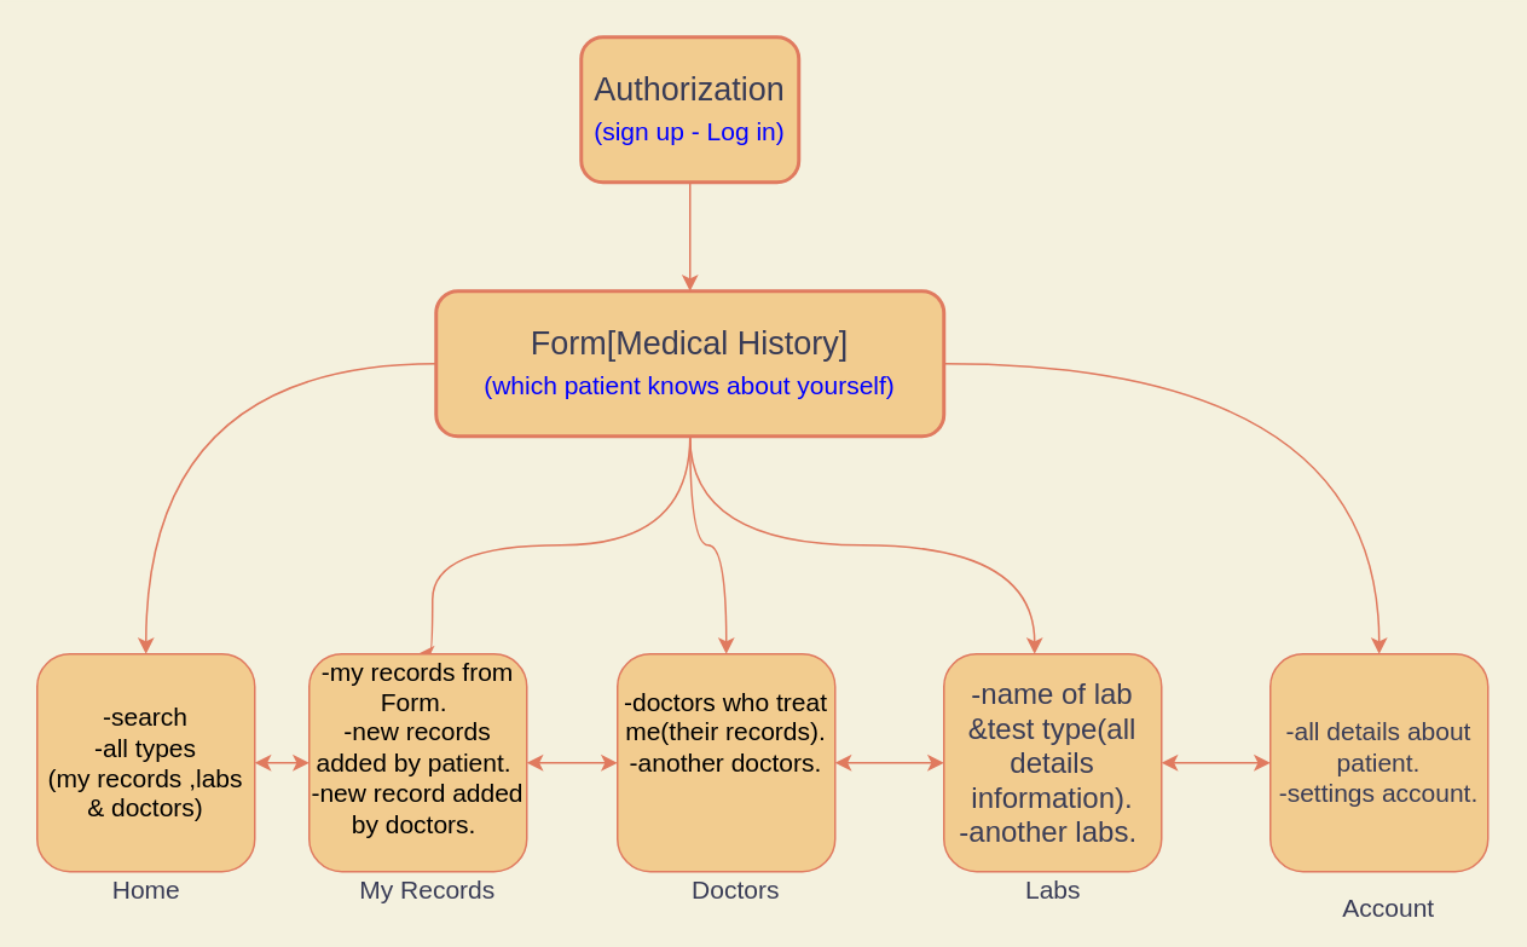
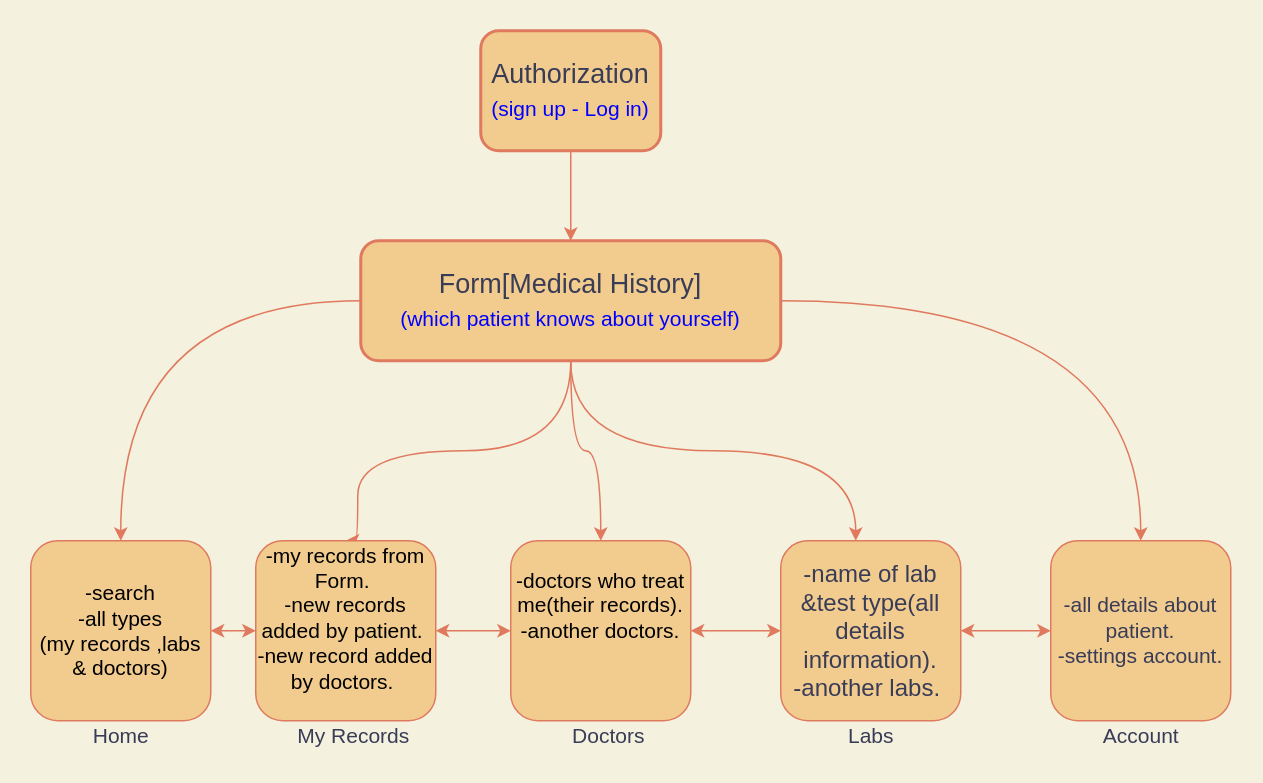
  <mxCell id="0" />
  <mxCell id="1" parent="0" />
  <mxCell id="2" value="" style="edgeStyle=orthogonalEdgeStyle;rounded=1;orthogonalLoop=1;jettySize=auto;html=1;fontSize=13;fontColor=#393C56;labelBackgroundColor=#F4F1DE;strokeColor=#E07A5F;curved=1;" parent="1" source="3" target="9" edge="1"><mxGeometry relative="1" as="geometry" /></mxCell>
  <mxCell id="3" value="Authorization&lt;br&gt;&lt;font style=&quot;font-size: 14px&quot; color=&quot;#0000ff&quot;&gt;(sign up -&amp;nbsp;Log in)&lt;/font&gt;" style="rounded=1;whiteSpace=wrap;html=1;fontSize=18;strokeWidth=2;fillColor=#F2CC8F;strokeColor=#E07A5F;fontColor=#393C56;" parent="1" vertex="1"><mxGeometry x="320" y="20" width="120" height="80" as="geometry" /></mxCell>
  <mxCell id="4" value="" style="edgeStyle=orthogonalEdgeStyle;rounded=1;orthogonalLoop=1;jettySize=auto;html=1;fontSize=14;fontColor=#393C56;labelBackgroundColor=#F4F1DE;strokeColor=#E07A5F;curved=1;" parent="1" source="9" target="10" edge="1"><mxGeometry relative="1" as="geometry"><mxPoint x="380" y="320" as="targetPoint" /></mxGeometry></mxCell>
  <mxCell id="5" style="edgeStyle=orthogonalEdgeStyle;rounded=1;orthogonalLoop=1;jettySize=auto;html=1;entryX=0.5;entryY=0;entryDx=0;entryDy=0;fontSize=14;fontColor=#393C56;labelBackgroundColor=#F4F1DE;strokeColor=#E07A5F;curved=1;" parent="1" source="9" target="11" edge="1"><mxGeometry relative="1" as="geometry"><Array as="points"><mxPoint x="380" y="300" /><mxPoint x="238" y="300" /></Array></mxGeometry></mxCell>
  <mxCell id="6" style="edgeStyle=orthogonalEdgeStyle;rounded=1;orthogonalLoop=1;jettySize=auto;html=1;fontSize=14;fontColor=#393C56;labelBackgroundColor=#F4F1DE;strokeColor=#E07A5F;curved=1;" parent="1" source="9" target="14" edge="1"><mxGeometry relative="1" as="geometry" /></mxCell>
  <mxCell id="7" value="" style="edgeStyle=orthogonalEdgeStyle;rounded=1;orthogonalLoop=1;jettySize=auto;html=1;fontSize=14;fontColor=#393C56;labelBackgroundColor=#F4F1DE;strokeColor=#E07A5F;curved=1;" parent="1" source="9" edge="1"><mxGeometry relative="1" as="geometry"><mxPoint x="570" y="360" as="targetPoint" /><Array as="points"><mxPoint x="380" y="300" /><mxPoint x="570" y="300" /></Array></mxGeometry></mxCell>
  <mxCell id="8" style="edgeStyle=orthogonalEdgeStyle;rounded=1;orthogonalLoop=1;jettySize=auto;html=1;fontSize=14;fontColor=#393C56;labelBackgroundColor=#F4F1DE;strokeColor=#E07A5F;curved=1;" parent="1" source="9" target="13" edge="1"><mxGeometry relative="1" as="geometry" /></mxCell>
  <mxCell id="9" value="Form[Medical History]&lt;br&gt;&lt;font style=&quot;font-size: 14px&quot; color=&quot;#0000ff&quot;&gt;(which patient knows about yourself)&lt;/font&gt;" style="whiteSpace=wrap;html=1;fontSize=18;rounded=1;strokeWidth=2;fillColor=#F2CC8F;strokeColor=#E07A5F;fontColor=#393C56;" parent="1" vertex="1"><mxGeometry x="240" y="160" width="280" height="80" as="geometry" /></mxCell>
  <mxCell id="10" value="&lt;font color=&quot;#000000&quot;&gt;-search&lt;br&gt;-all types&lt;br&gt;(my records ,labs &amp;amp; doctors)&lt;br&gt;&lt;/font&gt;" style="whiteSpace=wrap;html=1;aspect=fixed;fontSize=14;fontColor=#393C56;rounded=1;fillColor=#F2CC8F;strokeColor=#E07A5F;" parent="1" vertex="1"><mxGeometry x="20" y="360" width="120" height="120" as="geometry" /></mxCell>
  <mxCell id="11" value="&lt;font color=&quot;#000000&quot;&gt;-my records from Form.&amp;nbsp;&lt;br&gt;-new records added by patient.&amp;nbsp;&lt;br&gt;-new record added by doctors.&amp;nbsp;&lt;br&gt;&amp;nbsp;&lt;/font&gt;" style="whiteSpace=wrap;html=1;aspect=fixed;fontSize=14;fontColor=#393C56;rounded=1;fillColor=#F2CC8F;strokeColor=#E07A5F;" parent="1" vertex="1"><mxGeometry x="170" y="360" width="120" height="120" as="geometry" /></mxCell>
  <mxCell id="12" value="" style="endArrow=classic;startArrow=classic;html=1;rounded=1;fontSize=14;fontColor=#393C56;labelBackgroundColor=#F4F1DE;strokeColor=#E07A5F;curved=1;" parent="1" source="10" target="11" edge="1"><mxGeometry width="50" height="50" relative="1" as="geometry"><mxPoint x="400" y="310" as="sourcePoint" /><mxPoint x="450" y="260" as="targetPoint" /><Array as="points" /></mxGeometry></mxCell>
  <mxCell id="13" value="&lt;font color=&quot;#000000&quot;&gt;-doctors who treat me(their records).&lt;br&gt;-another doctors.&lt;br&gt;&lt;br&gt;&lt;br&gt;&lt;/font&gt;" style="whiteSpace=wrap;html=1;aspect=fixed;fontSize=14;fontColor=#393C56;rounded=1;fillColor=#F2CC8F;strokeColor=#E07A5F;" parent="1" vertex="1"><mxGeometry x="340" y="360" width="120" height="120" as="geometry" /></mxCell>
  <mxCell id="14" value="-all details about patient.&lt;br&gt;-settings account.&lt;br&gt;" style="whiteSpace=wrap;html=1;aspect=fixed;fontSize=14;fontColor=#393C56;rounded=1;fillColor=#F2CC8F;strokeColor=#E07A5F;" parent="1" vertex="1"><mxGeometry x="700" y="360" width="120" height="120" as="geometry" /></mxCell>
  <mxCell id="15" value="Home" style="text;html=1;align=center;verticalAlign=middle;resizable=0;points=[];autosize=1;strokeColor=none;fillColor=none;fontSize=14;fontColor=#393C56;rounded=1;" parent="1" vertex="1"><mxGeometry x="55" y="480" width="50" height="20" as="geometry" /></mxCell>
  <mxCell id="16" value="My Records" style="text;html=1;align=center;verticalAlign=middle;resizable=0;points=[];autosize=1;strokeColor=none;fillColor=none;fontSize=14;fontColor=#393C56;rounded=1;" parent="1" vertex="1"><mxGeometry x="190" y="480" width="90" height="20" as="geometry" /></mxCell>
  <mxCell id="17" value="Doctors" style="text;html=1;align=center;verticalAlign=middle;resizable=0;points=[];autosize=1;strokeColor=none;fillColor=none;fontSize=14;fontColor=#393C56;rounded=1;" parent="1" vertex="1"><mxGeometry x="375" y="480" width="60" height="20" as="geometry" /></mxCell>
  <mxCell id="18" value="Labs" style="text;html=1;align=center;verticalAlign=middle;resizable=0;points=[];autosize=1;strokeColor=none;fillColor=none;fontSize=14;fontColor=#393C56;rounded=1;" parent="1" vertex="1"><mxGeometry x="555" y="480" width="50" height="20" as="geometry" /></mxCell>
- <mxCell id="19" value="Account" style="text;html=1;align=center;verticalAlign=middle;resizable=0;points=[];autosize=1;strokeColor=none;fillColor=none;fontSize=14;fontColor=#393C56;rounded=1;" parent="1" vertex="1"><mxGeometry x="730" y="490" width="70" height="20" as="geometry" /></mxCell>
+ <mxCell id="19" value="Account" style="text;html=1;align=center;verticalAlign=middle;resizable=0;points=[];autosize=1;strokeColor=none;fillColor=none;fontSize=14;fontColor=#393C56;rounded=1;" parent="1" vertex="1"><mxGeometry x="725" y="480" width="70" height="20" as="geometry" /></mxCell>
  <mxCell id="20" value="" style="endArrow=classic;startArrow=classic;html=1;rounded=1;fontSize=14;fontColor=#393C56;exitX=1;exitY=0.5;exitDx=0;exitDy=0;entryX=0;entryY=0.5;entryDx=0;entryDy=0;labelBackgroundColor=#F4F1DE;strokeColor=#E07A5F;curved=1;" parent="1" source="11" target="13" edge="1"><mxGeometry width="50" height="50" relative="1" as="geometry"><mxPoint x="400" y="400" as="sourcePoint" /><mxPoint x="450" y="350" as="targetPoint" /></mxGeometry></mxCell>
  <mxCell id="21" value="" style="endArrow=classic;startArrow=classic;html=1;rounded=1;fontSize=14;fontColor=#393C56;exitX=1;exitY=0.5;exitDx=0;exitDy=0;entryX=0;entryY=0.5;entryDx=0;entryDy=0;entryPerimeter=0;labelBackgroundColor=#F4F1DE;strokeColor=#E07A5F;curved=1;" parent="1" source="13" target="22" edge="1"><mxGeometry width="50" height="50" relative="1" as="geometry"><mxPoint x="300" y="410" as="sourcePoint" /><mxPoint x="510" y="420" as="targetPoint" /></mxGeometry></mxCell>
  <mxCell id="22" value="&lt;font style=&quot;font-size: 16px&quot;&gt;-name of lab &amp;amp;test type(all details information).&lt;br&gt;-another labs.&amp;nbsp;&lt;/font&gt;" style="whiteSpace=wrap;html=1;aspect=fixed;fontSize=14;fontColor=#393C56;rounded=1;fillColor=#F2CC8F;strokeColor=#E07A5F;" parent="1" vertex="1"><mxGeometry x="520" y="360" width="120" height="120" as="geometry" /></mxCell>
  <mxCell id="23" value="" style="endArrow=classic;startArrow=classic;html=1;rounded=1;fontSize=16;fontColor=#393C56;entryX=0;entryY=0.5;entryDx=0;entryDy=0;exitX=1;exitY=0.5;exitDx=0;exitDy=0;labelBackgroundColor=#F4F1DE;strokeColor=#E07A5F;curved=1;" parent="1" source="22" target="14" edge="1"><mxGeometry width="50" height="50" relative="1" as="geometry"><mxPoint x="400" y="390" as="sourcePoint" /><mxPoint x="450" y="340" as="targetPoint" /></mxGeometry></mxCell>
